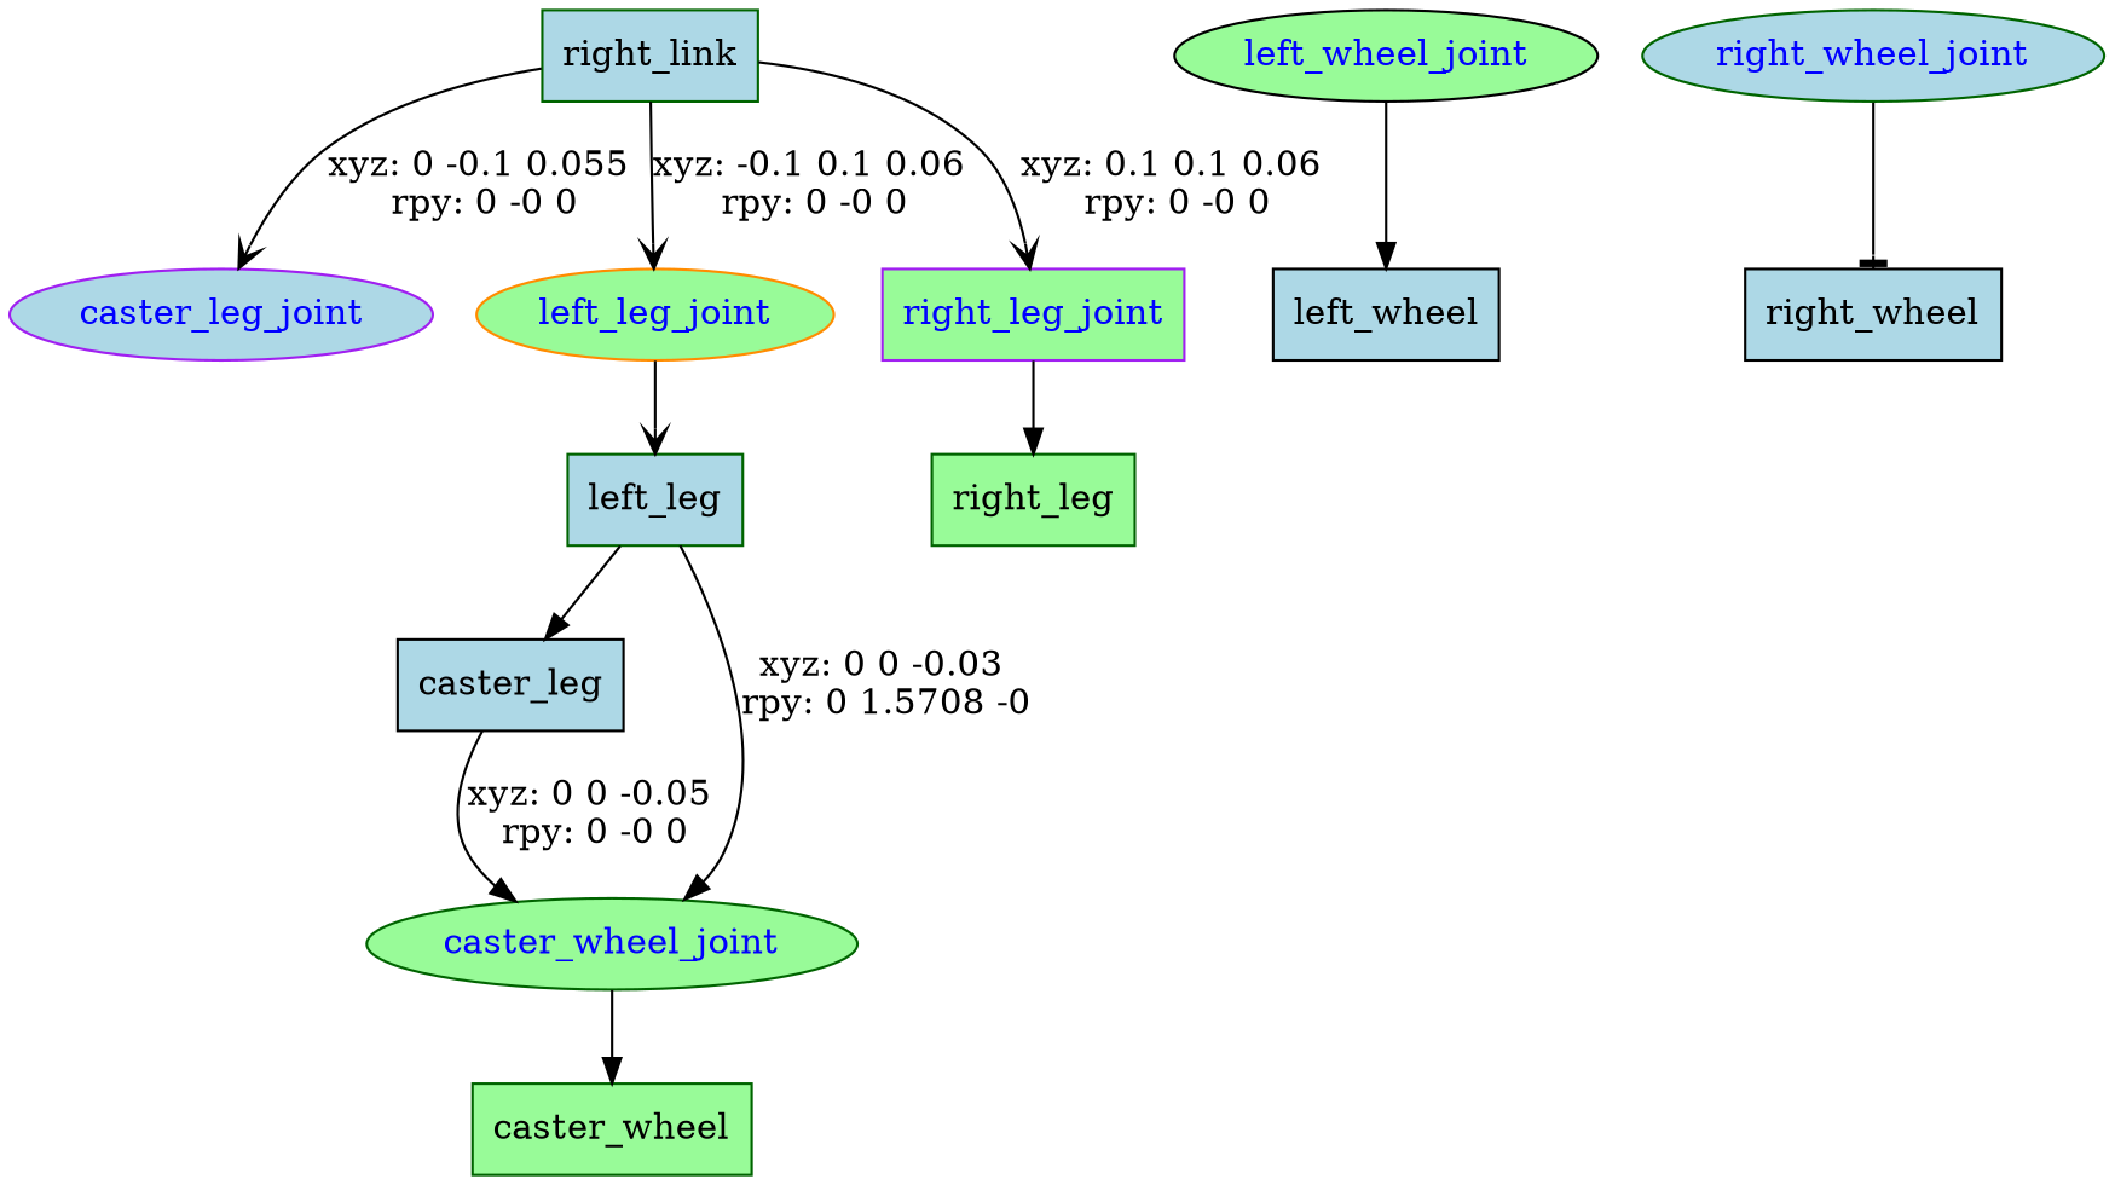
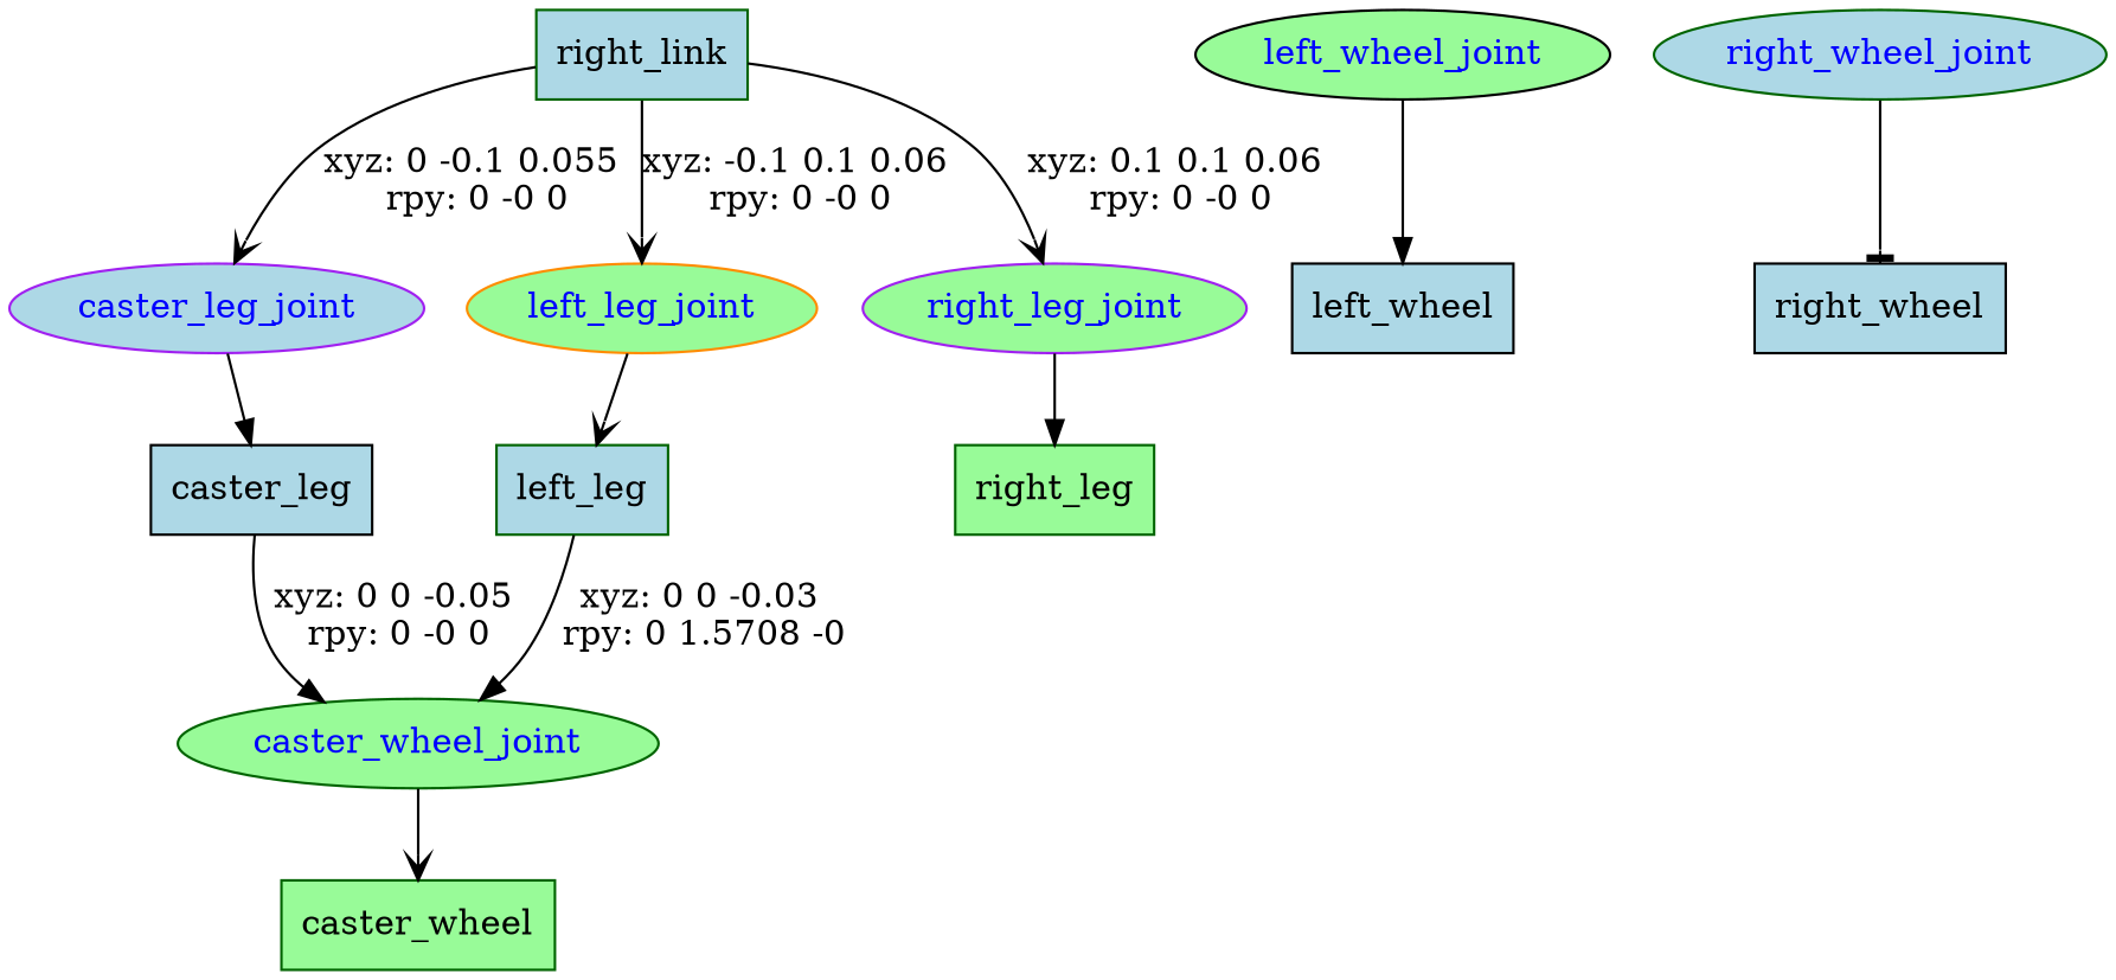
  digraph {
    node [color=darkgreen fillcolor=lightblue shape=box style=filled]
    edge [arrowhead=normal]
    n1 [label=right_link]
    caster_leg_joint [color=purple fontcolor=blue shape=ellipse]
    left_leg_joint [color=darkorange fillcolor=palegreen fontcolor=blue shape=ellipse]
-   right_leg_joint [color=purple fillcolor=palegreen fontcolor=blue]
+   right_leg_joint [color=purple fillcolor=palegreen fontcolor=blue shape=ellipse]
    n5 [color=black label=caster_leg]
    n6 [label=left_leg]
    n7 [fillcolor=palegreen label=right_leg]
    caster_wheel_joint [fillcolor=palegreen fontcolor=blue shape=ellipse]
    n9 [fillcolor=palegreen label=caster_wheel]
    left_wheel_joint [color=black fillcolor=palegreen fontcolor=blue shape=ellipse]
    n11 [color=black label=left_wheel]
    right_wheel_joint [fontcolor=blue shape=ellipse]
    n13 [color=black label=right_wheel]
    n1 -> caster_leg_joint [arrowhead=vee label="xyz: 0 -0.1 0.055 \nrpy: 0 -0 0"]
    n1 -> left_leg_joint [arrowhead=vee label="xyz: -0.1 0.1 0.06 \nrpy: 0 -0 0"]
    n1 -> right_leg_joint [arrowhead=vee label="xyz: 0.1 0.1 0.06 \nrpy: 0 -0 0"]
-   n6 -> n5
+   caster_leg_joint -> n5
    left_leg_joint -> n6 [arrowhead=vee]
    right_leg_joint -> n7
    n5 -> caster_wheel_joint [label="xyz: 0 0 -0.05 \nrpy: 0 -0 0"]
    n6 -> caster_wheel_joint [label="xyz: 0 0 -0.03 \nrpy: 0 1.5708 -0"]
-   caster_wheel_joint -> n9
+   caster_wheel_joint -> n9 [arrowhead=vee]
    left_wheel_joint -> n11
    right_wheel_joint -> n13 [arrowhead=tee]
  }
